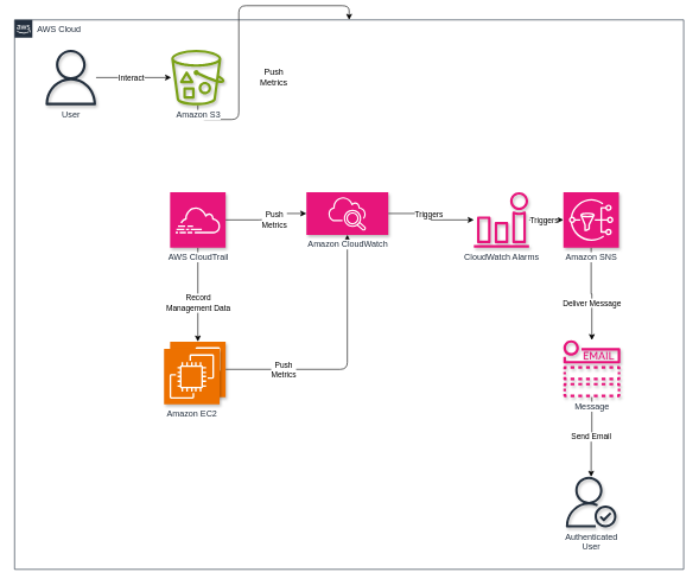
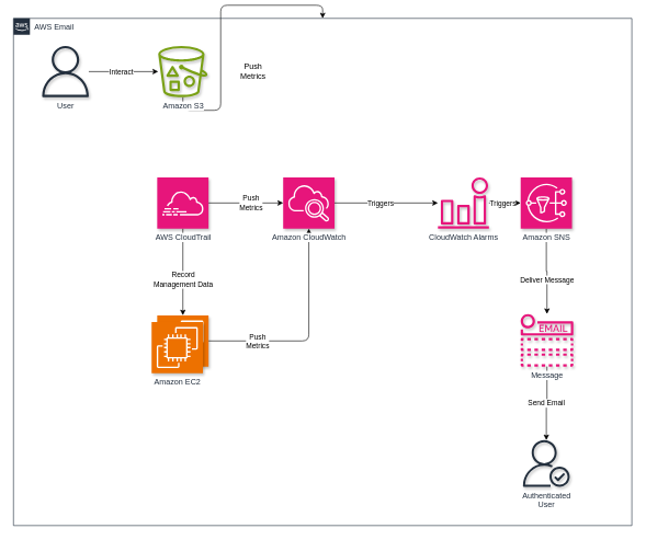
  <mxCell id="0" />
  <mxCell id="1" parent="0" />
  <mxCell id="2" style="edgeStyle=orthogonalEdgeStyle;rounded=0;orthogonalLoop=1;jettySize=auto;html=1;" parent="1" source="4" target="14" edge="1"><mxGeometry relative="1" as="geometry" /></mxCell>
  <mxCell id="3" value="Interact" style="edgeLabel;html=1;align=center;verticalAlign=middle;resizable=0;points=[];" parent="2" vertex="1" connectable="0"><mxGeometry x="-0.073" relative="1" as="geometry"><mxPoint as="offset" /></mxGeometry></mxCell>
  <mxCell id="4" value="User" style="sketch=0;outlineConnect=0;fontColor=#232F3E;gradientColor=none;fillColor=#232F3D;strokeColor=none;dashed=0;verticalLabelPosition=bottom;verticalAlign=top;align=center;html=1;fontSize=12;fontStyle=0;aspect=fixed;pointerEvents=1;shape=mxgraph.aws4.user;shadow=1;" parent="1" vertex="1"><mxGeometry x="60" y="62" width="78" height="78" as="geometry" /></mxCell>
  <mxCell id="5" style="edgeStyle=orthogonalEdgeStyle;rounded=0;orthogonalLoop=1;jettySize=auto;html=1;" parent="1" source="12" target="28" edge="1"><mxGeometry relative="1" as="geometry" /></mxCell>
  <mxCell id="6" value="&lt;span style=&quot;color: rgba(0, 0, 0, 0); font-family: monospace; font-size: 0px; text-align: start; background-color: rgb(251, 251, 251);&quot;&gt;%3CmxGraphModel%3E%3Croot%3E%3CmxCell%20id%3D%220%22%2F%3E%3CmxCell%20id%3D%221%22%20parent%3D%220%22%2F%3E%3CmxCell%20id%3D%222%22%20value%3D%22Record%20Management%20%26lt%3Bbr%26gt%3B%26amp%3Bamp%3B%20Data%20Activities%22%20style%3D%22edgeLabel%3Bhtml%3D1%3Balign%3Dcenter%3BverticalAlign%3Dmiddle%3Bresizable%3D0%3Bpoints%3D%5B%5D%3B%22%20vertex%3D%221%22%20connectable%3D%220%22%20parent%3D%221%22%3E%3CmxGeometry%20x%3D%22279.5%22%20y%3D%22696.207%22%20as%3D%22geometry%22%2F%3E%3C%2FmxCell%3E%3C%2Froot%3E%3C%2FmxGraphModel%3E&lt;/span&gt;" style="edgeLabel;html=1;align=center;verticalAlign=middle;resizable=0;points=[];" parent="5" vertex="1" connectable="0"><mxGeometry x="0.147" relative="1" as="geometry"><mxPoint as="offset" /></mxGeometry></mxCell>
  <mxCell id="7" value="&lt;span style=&quot;color: rgba(0, 0, 0, 0); font-family: monospace; font-size: 0px; text-align: start; background-color: rgb(251, 251, 251);&quot;&gt;%3CmxGraphModel%3E%3Croot%3E%3CmxCell%20id%3D%220%22%2F%3E%3CmxCell%20id%3D%221%22%20parent%3D%220%22%2F%3E%3CmxCell%20id%3D%222%22%20value%3D%22Record%20Management%20%26lt%3Bbr%26gt%3B%26amp%3Bamp%3B%20Data%20Activities%22%20style%3D%22edgeLabel%3Bhtml%3D1%3Balign%3Dcenter%3BverticalAlign%3Dmiddle%3Bresizable%3D0%3Bpoints%3D%5B%5D%3B%22%20vertex%3D%221%22%20connectable%3D%220%22%20parent%3D%221%22%3E%3CmxGeometry%20x%3D%22279.5%22%20y%3D%22696.207%22%20as%3D%22geometry%22%2F%3E%3C%2FmxCell%3E%3C%2Froot%3E%3C%2FmxGraphModel%3E&lt;/span&gt;" style="edgeLabel;html=1;align=center;verticalAlign=middle;resizable=0;points=[];" parent="5" vertex="1" connectable="0"><mxGeometry x="0.183" y="3" relative="1" as="geometry"><mxPoint as="offset" /></mxGeometry></mxCell>
  <mxCell id="8" value="Record &lt;br&gt;Management Data" style="edgeLabel;html=1;align=center;verticalAlign=middle;resizable=0;points=[];" parent="5" vertex="1" connectable="0"><mxGeometry x="0.307" relative="1" as="geometry"><mxPoint y="-9" as="offset" /></mxGeometry></mxCell>
  <mxCell id="9" style="edgeStyle=orthogonalEdgeStyle;rounded=1;orthogonalLoop=1;jettySize=auto;html=1;curved=0;" parent="1" source="12" target="32" edge="1"><mxGeometry relative="1" as="geometry" /></mxCell>
  <mxCell id="10" value="&lt;span style=&quot;color: rgba(0, 0, 0, 0); font-family: monospace; font-size: 0px; text-align: start; background-color: rgb(251, 251, 251);&quot;&gt;%3CmxGraphModel%3E%3Croot%3E%3CmxCell%20id%3D%220%22%2F%3E%3CmxCell%20id%3D%221%22%20parent%3D%220%22%2F%3E%3CmxCell%20id%3D%222%22%20value%3D%22Push%26lt%3Bbr%26gt%3BMetrics%22%20style%3D%22edgeLabel%3Bhtml%3D1%3Balign%3Dcenter%3BverticalAlign%3Dmiddle%3Bresizable%3D0%3Bpoints%3D%5B%5D%3B%22%20vertex%3D%221%22%20connectable%3D%220%22%20parent%3D%221%22%3E%3CmxGeometry%20x%3D%22399.676%22%20y%3D%22999%22%20as%3D%22geometry%22%2F%3E%3C%2FmxCell%3E%3C%2Froot%3E%3C%2FmxGraphModel%3E&lt;/span&gt;" style="edgeLabel;html=1;align=center;verticalAlign=middle;resizable=0;points=[];" parent="9" vertex="1" connectable="0"><mxGeometry x="-0.095" y="1" relative="1" as="geometry"><mxPoint as="offset" /></mxGeometry></mxCell>
  <mxCell id="11" value="Push&lt;br&gt;Metrics" style="edgeLabel;html=1;align=center;verticalAlign=middle;resizable=0;points=[];" parent="9" vertex="1" connectable="0"><mxGeometry x="-0.136" y="1" relative="1" as="geometry"><mxPoint x="15" as="offset" /></mxGeometry></mxCell>
  <mxCell id="12" value="AWS CloudTrail" style="sketch=0;points=[[0,0,0],[0.25,0,0],[0.5,0,0],[0.75,0,0],[1,0,0],[0,1,0],[0.25,1,0],[0.5,1,0],[0.75,1,0],[1,1,0],[0,0.25,0],[0,0.5,0],[0,0.75,0],[1,0.25,0],[1,0.5,0],[1,0.75,0]];points=[[0,0,0],[0.25,0,0],[0.5,0,0],[0.75,0,0],[1,0,0],[0,1,0],[0.25,1,0],[0.5,1,0],[0.75,1,0],[1,1,0],[0,0.25,0],[0,0.5,0],[0,0.75,0],[1,0.25,0],[1,0.5,0],[1,0.75,0]];outlineConnect=0;fontColor=#232F3E;fillColor=#E7157B;strokeColor=#ffffff;dashed=0;verticalLabelPosition=bottom;verticalAlign=top;align=center;html=1;fontSize=12;fontStyle=0;aspect=fixed;shape=mxgraph.aws4.resourceIcon;resIcon=mxgraph.aws4.cloudtrail;shadow=1;labelBackgroundColor=default;" parent="1" vertex="1"><mxGeometry x="238.5" y="262" width="78" height="78" as="geometry" /></mxCell>
  <mxCell id="13" style="edgeStyle=orthogonalEdgeStyle;rounded=1;orthogonalLoop=1;jettySize=auto;html=1;curved=0;" parent="1" source="14" target="29" edge="1"><mxGeometry relative="1" as="geometry" /></mxCell>
  <mxCell id="14" value="Amazon S3" style="sketch=0;outlineConnect=0;fontColor=#232F3E;gradientColor=none;fillColor=#7AA116;strokeColor=none;dashed=0;verticalLabelPosition=bottom;verticalAlign=top;align=center;html=1;fontSize=12;fontStyle=0;aspect=fixed;pointerEvents=1;shape=mxgraph.aws4.bucket_with_objects;shadow=1;labelBackgroundColor=default;" parent="1" vertex="1"><mxGeometry x="240" y="62" width="75" height="78" as="geometry" /></mxCell>
  <mxCell id="15" style="edgeStyle=orthogonalEdgeStyle;rounded=0;orthogonalLoop=1;jettySize=auto;html=1;" parent="1" source="17" target="23" edge="1"><mxGeometry relative="1" as="geometry" /></mxCell>
  <mxCell id="16" value="Triggers" style="edgeLabel;html=1;align=center;verticalAlign=middle;resizable=0;points=[];labelBackgroundColor=default;" parent="15" vertex="1" connectable="0"><mxGeometry x="0.21" y="1" relative="1" as="geometry"><mxPoint x="-8" y="1" as="offset" /></mxGeometry></mxCell>
  <mxCell id="17" value="CloudWatch Alarms" style="sketch=0;outlineConnect=0;fontColor=#232F3E;gradientColor=none;fillColor=#E7157B;strokeColor=none;dashed=0;verticalLabelPosition=bottom;verticalAlign=top;align=center;html=1;fontSize=12;fontStyle=0;aspect=fixed;pointerEvents=1;shape=mxgraph.aws4.alarm;shadow=1;labelBackgroundColor=default;" parent="1" vertex="1"><mxGeometry x="665" y="262" width="78" height="78" as="geometry" /></mxCell>
  <mxCell id="18" value="Send Email" style="edgeStyle=orthogonalEdgeStyle;rounded=0;orthogonalLoop=1;jettySize=auto;html=1;labelBackgroundColor=default;" parent="1" source="19" target="20" edge="1"><mxGeometry x="0.009" relative="1" as="geometry"><mxPoint as="offset" /></mxGeometry></mxCell>
  <mxCell id="19" value="Message" style="sketch=0;outlineConnect=0;fontColor=#232F3E;gradientColor=none;fillColor=#E7157B;strokeColor=none;dashed=0;verticalLabelPosition=bottom;verticalAlign=top;align=center;html=1;fontSize=12;fontStyle=0;aspect=fixed;pointerEvents=1;shape=mxgraph.aws4.email_notification;shadow=1;labelBackgroundColor=default;" parent="1" vertex="1"><mxGeometry x="791" y="470" width="80" height="80" as="geometry" /></mxCell>
  <mxCell id="20" value="Authenticated&lt;br&gt;User" style="sketch=0;outlineConnect=0;fontColor=#232F3E;gradientColor=none;fillColor=#232F3D;strokeColor=none;dashed=0;verticalLabelPosition=bottom;verticalAlign=top;align=center;html=1;fontSize=12;fontStyle=0;aspect=fixed;pointerEvents=1;shape=mxgraph.aws4.authenticated_user;shadow=1;" parent="1" vertex="1"><mxGeometry x="794.5" y="662" width="71" height="71" as="geometry" /></mxCell>
  <mxCell id="21" style="edgeStyle=orthogonalEdgeStyle;rounded=0;orthogonalLoop=1;jettySize=auto;html=1;" parent="1" source="23" target="19" edge="1"><mxGeometry relative="1" as="geometry" /></mxCell>
  <mxCell id="22" value="Deliver Message" style="edgeLabel;html=1;align=center;verticalAlign=middle;resizable=0;points=[];" vertex="1" connectable="0" parent="21"><mxGeometry x="0.19" y="-1" relative="1" as="geometry"><mxPoint as="offset" /></mxGeometry></mxCell>
  <mxCell id="23" value="&lt;span style=&quot;background-color: light-dark(#ffffff, var(--ge-dark-color, #121212));&quot;&gt;Amazon SNS&lt;/span&gt;" style="sketch=0;points=[[0,0,0],[0.25,0,0],[0.5,0,0],[0.75,0,0],[1,0,0],[0,1,0],[0.25,1,0],[0.5,1,0],[0.75,1,0],[1,1,0],[0,0.25,0],[0,0.5,0],[0,0.75,0],[1,0.25,0],[1,0.5,0],[1,0.75,0]];outlineConnect=0;fontColor=#232F3E;fillColor=#E7157B;strokeColor=#ffffff;dashed=0;verticalLabelPosition=bottom;verticalAlign=top;align=center;html=1;fontSize=12;fontStyle=0;aspect=fixed;shape=mxgraph.aws4.resourceIcon;resIcon=mxgraph.aws4.sns;shadow=1;" parent="1" vertex="1"><mxGeometry x="791" y="262" width="78" height="78" as="geometry" /></mxCell>
  <mxCell id="24" value="Push&lt;br&gt;Metrics" style="text;html=1;align=center;verticalAlign=middle;resizable=0;points=[];autosize=1;strokeColor=none;fillColor=none;labelBackgroundColor=default;" parent="1" vertex="1"><mxGeometry x="354" y="81" width="60" height="40" as="geometry" /></mxCell>
  <mxCell id="25" style="edgeStyle=orthogonalEdgeStyle;rounded=1;orthogonalLoop=1;jettySize=auto;html=1;curved=0;" parent="1" source="28" target="32" edge="1"><mxGeometry relative="1" as="geometry" /></mxCell>
  <mxCell id="26" value="&lt;span style=&quot;color: rgba(0, 0, 0, 0); font-family: monospace; font-size: 0px; text-align: start; background-color: rgb(251, 251, 251);&quot;&gt;%3CmxGraphModel%3E%3Croot%3E%3CmxCell%20id%3D%220%22%2F%3E%3CmxCell%20id%3D%221%22%20parent%3D%220%22%2F%3E%3CmxCell%20id%3D%222%22%20value%3D%22Push%26lt%3Bbr%26gt%3BMetrics%22%20style%3D%22text%3Bhtml%3D1%3Balign%3Dcenter%3BverticalAlign%3Dmiddle%3Bresizable%3D0%3Bpoints%3D%5B%5D%3Bautosize%3D1%3BstrokeColor%3Dnone%3BfillColor%3Dnone%3BlabelBackgroundColor%3Ddefault%3B%22%20vertex%3D%221%22%20parent%3D%221%22%3E%3CmxGeometry%20x%3D%22360%22%20y%3D%22569%22%20width%3D%2260%22%20height%3D%2240%22%20as%3D%22geometry%22%2F%3E%3C%2FmxCell%3E%3C%2Froot%3E%3C%2FmxGraphModel%3&lt;/span&gt;" style="edgeLabel;html=1;align=center;verticalAlign=middle;resizable=0;points=[];" parent="25" vertex="1" connectable="0"><mxGeometry x="-0.537" y="-1" relative="1" as="geometry"><mxPoint as="offset" /></mxGeometry></mxCell>
  <mxCell id="27" value="Push&lt;br&gt;Metrics" style="edgeLabel;html=1;align=center;verticalAlign=middle;resizable=0;points=[];" parent="25" vertex="1" connectable="0"><mxGeometry x="-0.621" relative="1" as="geometry"><mxPoint x="13" as="offset" /></mxGeometry></mxCell>
  <mxCell id="28" value="" style="sketch=0;points=[[0,0,0],[0.25,0,0],[0.5,0,0],[0.75,0,0],[1,0,0],[0,1,0],[0.25,1,0],[0.5,1,0],[0.75,1,0],[1,1,0],[0,0.25,0],[0,0.5,0],[0,0.75,0],[1,0.25,0],[1,0.5,0],[1,0.75,0]];outlineConnect=0;fontColor=#232F3E;fillColor=#ED7100;strokeColor=#ffffff;dashed=0;verticalLabelPosition=bottom;verticalAlign=top;align=center;html=1;fontSize=12;fontStyle=0;aspect=fixed;shape=mxgraph.aws4.resourceIcon;resIcon=mxgraph.aws4.ec2;shadow=1;" parent="1" vertex="1"><mxGeometry x="238.5" y="472" width="78" height="78" as="geometry" /></mxCell>
- <mxCell id="29" value="AWS Cloud" style="points=[[0,0],[0.25,0],[0.5,0],[0.75,0],[1,0],[1,0.25],[1,0.5],[1,0.75],[1,1],[0.75,1],[0.5,1],[0.25,1],[0,1],[0,0.75],[0,0.5],[0,0.25]];outlineConnect=0;gradientColor=none;html=1;whiteSpace=wrap;fontSize=12;fontStyle=0;container=0;pointerEvents=0;collapsible=0;recursiveResize=0;shape=mxgraph.aws4.group;grIcon=mxgraph.aws4.group_aws_cloud_alt;strokeColor=#232F3E;fillColor=none;verticalAlign=top;align=left;spacingLeft=30;fontColor=#232F3E;dashed=0;labelBackgroundColor=none;labelBorderColor=none;shadow=0;" parent="1" vertex="1"><mxGeometry x="20" y="20" width="940" height="772" as="geometry" /></mxCell>
+ <mxCell id="29" value="AWS Email" style="points=[[0,0],[0.25,0],[0.5,0],[0.75,0],[1,0],[1,0.25],[1,0.5],[1,0.75],[1,1],[0.75,1],[0.5,1],[0.25,1],[0,1],[0,0.75],[0,0.5],[0,0.25]];outlineConnect=0;gradientColor=none;html=1;whiteSpace=wrap;fontSize=12;fontStyle=0;container=0;pointerEvents=0;collapsible=0;recursiveResize=0;shape=mxgraph.aws4.group;grIcon=mxgraph.aws4.group_aws_cloud_alt;strokeColor=#232F3E;fillColor=none;verticalAlign=top;align=left;spacingLeft=30;fontColor=#232F3E;dashed=0;labelBackgroundColor=none;labelBorderColor=none;shadow=0;" parent="1" vertex="1"><mxGeometry x="20" y="20" width="940" height="772" as="geometry" /></mxCell>
  <mxCell id="30" style="edgeStyle=orthogonalEdgeStyle;rounded=0;orthogonalLoop=1;jettySize=auto;html=1;" parent="1" source="32" target="17" edge="1"><mxGeometry relative="1" as="geometry" /></mxCell>
  <mxCell id="31" value="Triggers" style="edgeLabel;html=1;align=center;verticalAlign=middle;resizable=0;points=[];labelBackgroundColor=default;" parent="30" vertex="1" connectable="0"><mxGeometry x="-0.097" y="-3" relative="1" as="geometry"><mxPoint x="-2" y="-3" as="offset" /></mxGeometry></mxCell>
- <mxCell id="32" value="Amazon CloudWatch" style="sketch=0;points=[[0,0,0],[0.25,0,0],[0.5,0,0],[0.75,0,0],[1,0,0],[0,1,0],[0.25,1,0],[0.5,1,0],[0.75,1,0],[1,1,0],[0,0.25,0],[0,0.5,0],[0,0.75,0],[1,0.25,0],[1,0.5,0],[1,0.75,0]];points=[[0,0,0],[0.25,0,0],[0.5,0,0],[0.75,0,0],[1,0,0],[0,1,0],[0.25,1,0],[0.5,1,0],[0.75,1,0],[1,1,0],[0,0.25,0],[0,0.5,0],[0,0.75,0],[1,0.25,0],[1,0.5,0],[1,0.75,0]];outlineConnect=0;fontColor=#232F3E;fillColor=#E7157B;strokeColor=#ffffff;dashed=0;verticalLabelPosition=bottom;verticalAlign=top;align=center;html=1;fontSize=12;fontStyle=0;aspect=fixed;shape=mxgraph.aws4.resourceIcon;resIcon=mxgraph.aws4.cloudwatch_2;shadow=1;labelBackgroundColor=default;" parent="1" vertex="1"><mxGeometry x="430" y="262" width="115" height="60" as="geometry" /></mxCell>
+ <mxCell id="32" value="Amazon CloudWatch" style="sketch=0;points=[[0,0,0],[0.25,0,0],[0.5,0,0],[0.75,0,0],[1,0,0],[0,1,0],[0.25,1,0],[0.5,1,0],[0.75,1,0],[1,1,0],[0,0.25,0],[0,0.5,0],[0,0.75,0],[1,0.25,0],[1,0.5,0],[1,0.75,0]];points=[[0,0,0],[0.25,0,0],[0.5,0,0],[0.75,0,0],[1,0,0],[0,1,0],[0.25,1,0],[0.5,1,0],[0.75,1,0],[1,1,0],[0,0.25,0],[0,0.5,0],[0,0.75,0],[1,0.25,0],[1,0.5,0],[1,0.75,0]];outlineConnect=0;fontColor=#232F3E;fillColor=#E7157B;strokeColor=#ffffff;dashed=0;verticalLabelPosition=bottom;verticalAlign=top;align=center;html=1;fontSize=12;fontStyle=0;aspect=fixed;shape=mxgraph.aws4.resourceIcon;resIcon=mxgraph.aws4.cloudwatch_2;shadow=1;labelBackgroundColor=default;" parent="1" vertex="1"><mxGeometry x="430" y="262" width="78" height="78" as="geometry" /></mxCell>
  <mxCell id="33" value="Amazon EC2" style="sketch=0;points=[[0,0,0],[0.25,0,0],[0.5,0,0],[0.75,0,0],[1,0,0],[0,1,0],[0.25,1,0],[0.5,1,0],[0.75,1,0],[1,1,0],[0,0.25,0],[0,0.5,0],[0,0.75,0],[1,0.25,0],[1,0.5,0],[1,0.75,0]];outlineConnect=0;fontColor=#232F3E;fillColor=#ED7100;strokeColor=#ffffff;dashed=0;verticalLabelPosition=bottom;verticalAlign=top;align=center;html=1;fontSize=12;fontStyle=0;aspect=fixed;shape=mxgraph.aws4.resourceIcon;resIcon=mxgraph.aws4.ec2;shadow=1;" vertex="1" parent="1"><mxGeometry x="230" y="482" width="78" height="78" as="geometry" /></mxCell>
